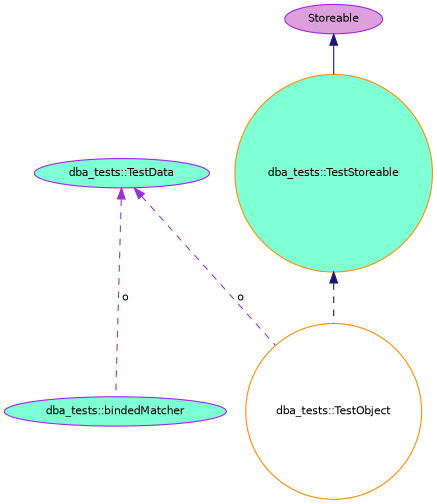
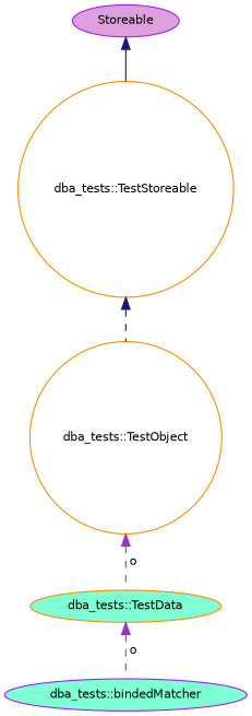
  digraph {
    node [color=darkorange fillcolor=aquamarine fontname=Helvetica fontsize=10 shape=ellipse style=filled]
    edge [color=darkorchid3 dir=back fontname=Helvetica fontsize=10 labelfontname=Helvetica labelfontsize=10 style=dashed]
    n1 [color=purple fontcolor=black height=0.2 label="dba_tests::bindedMatcher" width=0.4]
-   n2 [color=purple height=0.2 label="dba_tests::TestData" width=0.4]
+   n2 [height=0.2 label="dba_tests::TestData" width=0.4]
    n3 [fillcolor=white height=0.2 label="dba_tests::TestObject" shape=circle width=0.4]
-   n4 [height=0.2 label="dba_tests::TestStoreable" shape=circle width=0.4]
+   n4 [fillcolor=white height=0.2 label="dba_tests::TestStoreable" shape=circle width=0.4]
    n5 [color=purple fillcolor=plum height=0.2 label=Storeable width=0.4]
    n2 -> n1 [label=" o"]
-   n2 -> n3 [label=" o"]
+   n3 -> n2 [label=" o"]
    n4 -> n3 [color=midnightblue]
    n5 -> n4 [color=midnightblue style=solid]
  }
